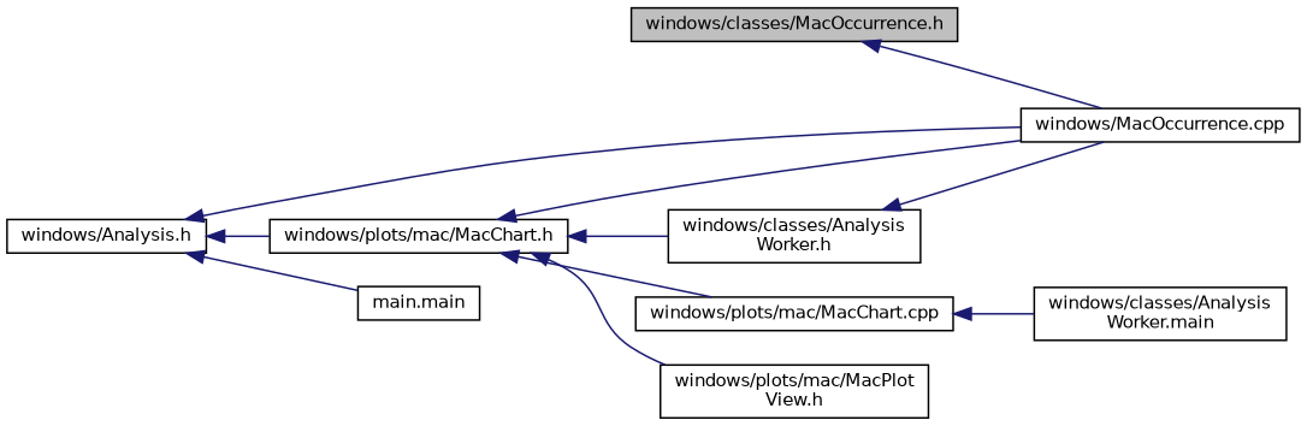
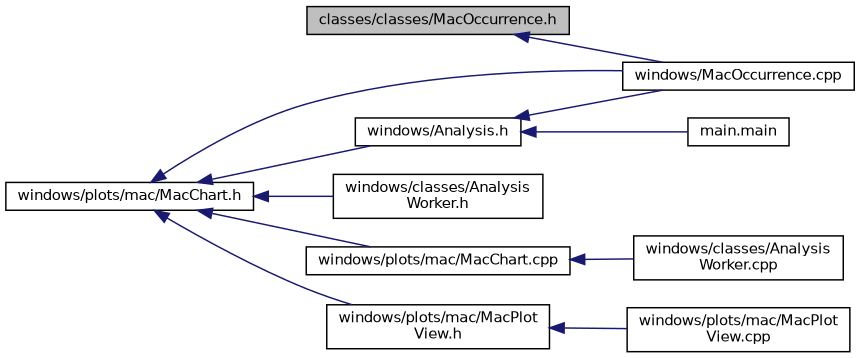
  digraph {
    rankdir=LR
    node [color=black fillcolor=white fontname=Helvetica fontsize=10 shape=record style=filled]
    edge [color=midnightblue dir=back fontname=Helvetica fontsize=10 labelfontname=Helvetica labelfontsize=10 style=solid]
-   n1 [fillcolor=grey75 fontcolor=black height=0.2 label="windows/classes/MacOccurrence.h" width=0.4]
+   n1 [fillcolor=grey75 fontcolor=black height=0.2 label="classes/classes/MacOccurrence.h" width=0.4]
    n2 [height=0.2 label="windows/MacOccurrence.cpp" width=0.4]
    n3 [height=0.2 label="windows/plots/mac/MacChart.h" width=0.4]
    n4 [height=0.2 label="windows/Analysis.h" width=0.4]
    n5 [height=0.2 label="windows/classes/Analysis\lWorker.h" width=0.4]
    n6 [height=0.2 label="windows/plots/mac/MacChart.cpp" width=0.4]
    n7 [height=0.2 label="windows/plots/mac/MacPlot\lView.h" width=0.4]
    n8 [height=0.2 label="main.main" width=0.4]
-   n9 [height=0.2 label="windows/classes/Analysis\lWorker.main" width=0.4]
+   n9 [height=0.2 label="windows/classes/Analysis\lWorker.cpp" width=0.4]
+   n10 [height=0.2 label="windows/plots/mac/MacPlot\lView.cpp" width=0.4]
    n1 -> n2
    n3 -> n2
-   n4 -> n3
+   n3 -> n4
    n3 -> n5
    n3 -> n6
    n3 -> n7
    n4 -> n2
    n4 -> n8
-   n5 -> n2
    n6 -> n9
+   n7 -> n10
  }
